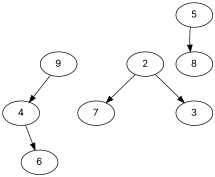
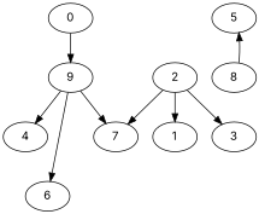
  digraph {
    fontname=Inter
    node [fontname=Inter]
    edge [fontname=Inter]
+   n1 [label=0]
    n2 [label=9]
    n3 [label=4]
    n4 [label=7]
    n5 [label=6]
    n6 [label=2]
+   n7 [label=1]
    n8 [label=3]
    n9 [label=5]
    n10 [label=8]
+   n1 -> n2
    n2 -> n3
-   n3 -> n5
+   n2 -> n4
+   n2 -> n5
    n6 -> n4
+   n6 -> n7
    n6 -> n8
-   n9 -> n10
+   n10 -> n9
  }
